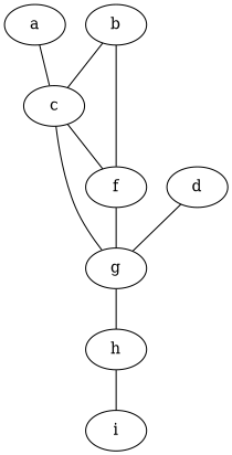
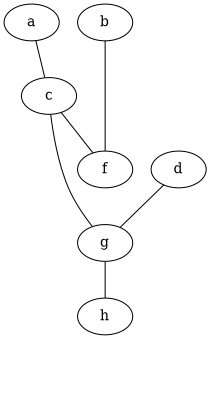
  strict graph {
    n1 [label=a]
    n2 [label=c]
    n3 [label=b]
    n4 [label=f]
    n5 [label=d]
    n6 [label=g]
    n7 [label=h]
-   n8 [label=i]
    n1 -- n2
    n2 -- n4
-   n3 -- n2
    n3 -- n4
-   n4 -- n6
    n5 -- n6
    n6 -- n2
    n6 -- n7
-   n7 -- n8
  }
